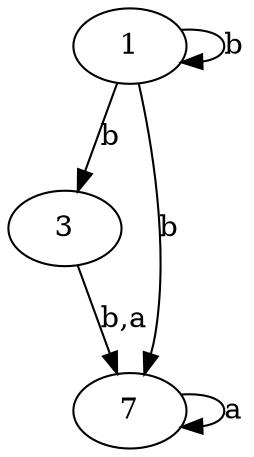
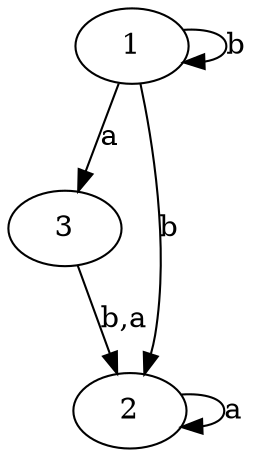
  digraph {
    d2tdocpreamble="\usetikzlibrary{automata}"
    d2tfigpreamble="\tikzstyle{every state}= [ draw=blue!50,very thick,fill=blue!20]  \tikzstyle{auto}= [fill=white]"
    ranksep=0.5
    edge [lblstyle=auto topath="bend right"]
    n1 [label=3 style="state, initial"]
-   n2 [label=7 style=state]
+   n2 [label=2 style=state]
    n3 [label=1 style="state, accepting"]
    n1 -> n2 [label="b,a"]
    n2 -> n2 [label=a topath="loop above"]
-   n3 -> n1 [label=b]
+   n3 -> n1 [label=a]
    n3 -> n2 [label=b]
    n3 -> n3 [label=b topath="loop above"]
  }
